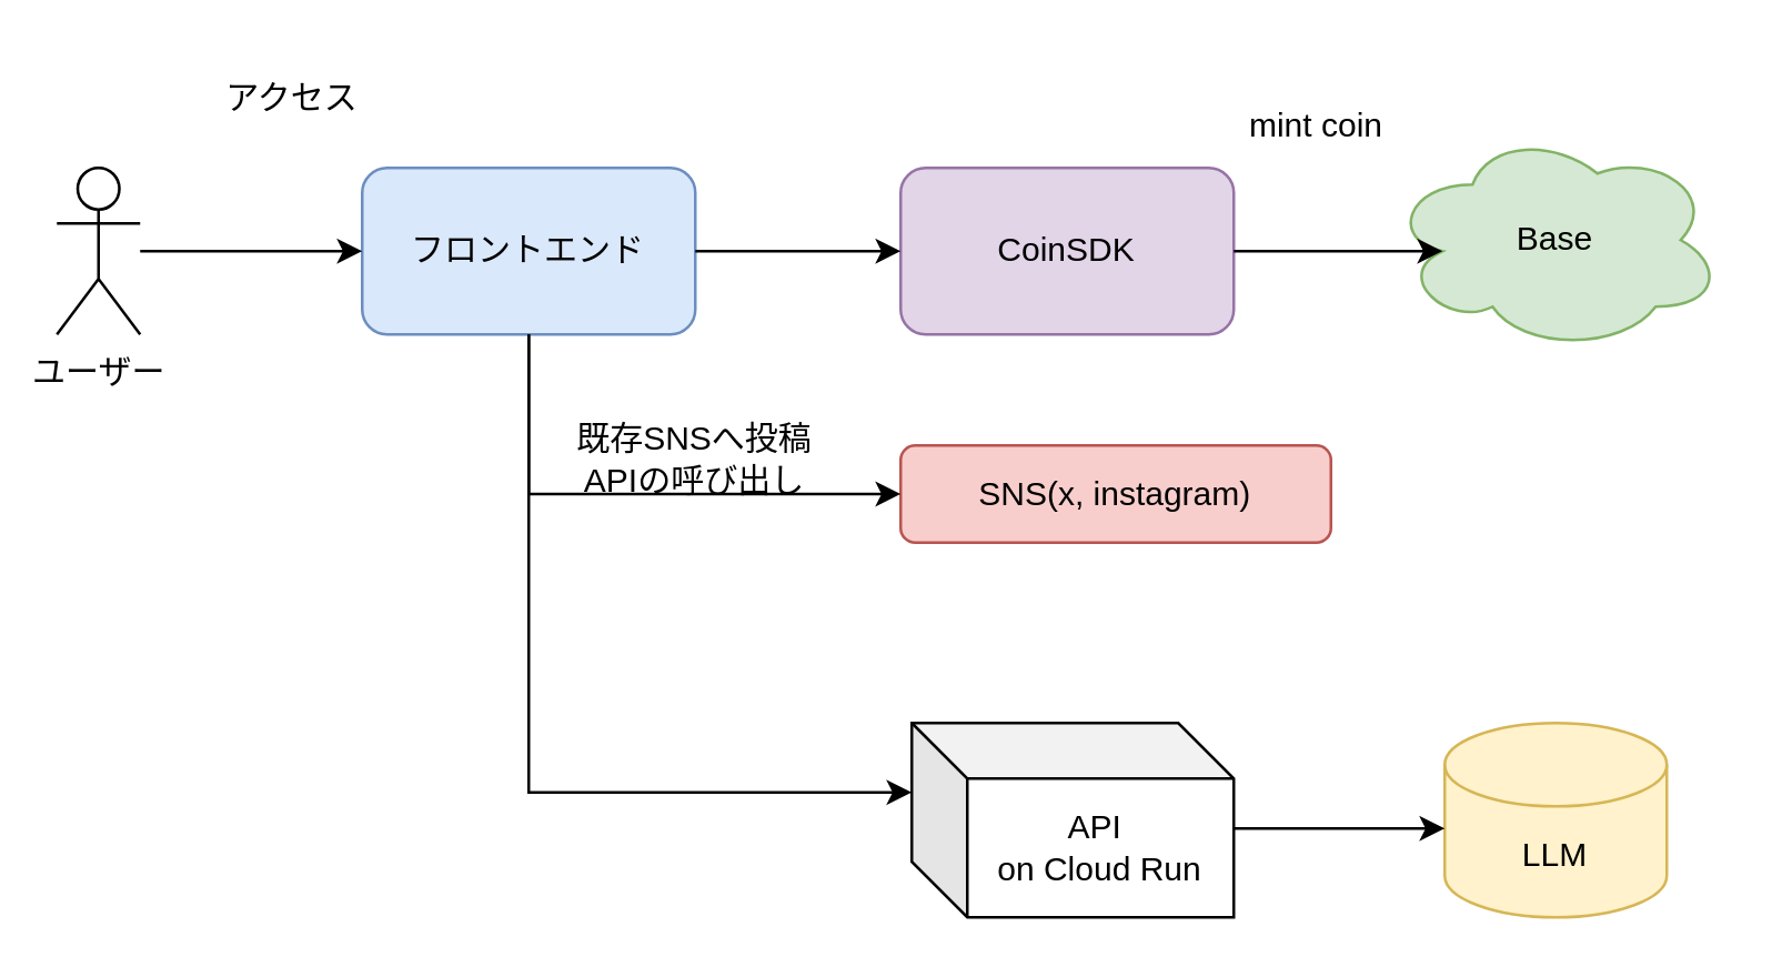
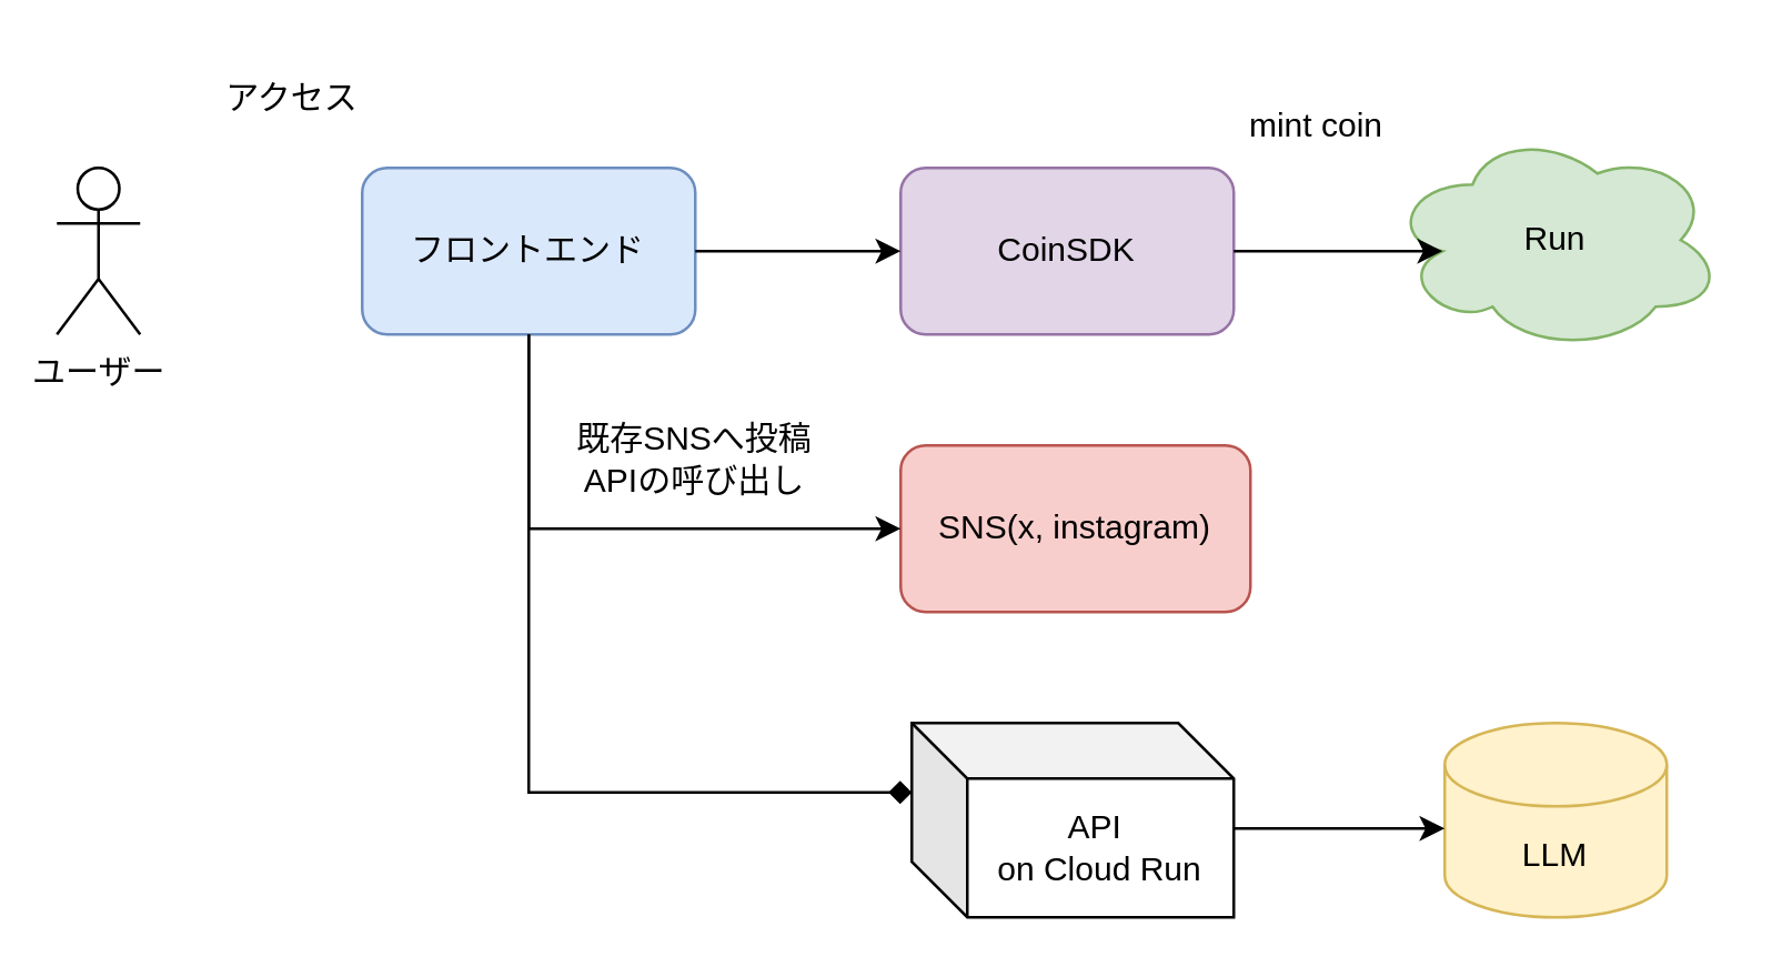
  <mxCell id="0" />
  <mxCell id="1" parent="0" />
  <mxCell id="2" value="ユーザー" style="shape=umlActor;verticalLabelPosition=bottom;verticalAlign=top;html=1;outlineConnect=0;" vertex="1" parent="1"><mxGeometry x="20" y="60" width="30" height="60" as="geometry" /></mxCell>
  <mxCell id="3" value="フロントエンド" style="whiteSpace=wrap;html=1;fillColor=#dae8fc;strokeColor=#6c8ebf;rounded=1;" vertex="1" parent="1"><mxGeometry x="130" y="60" width="120" height="60" as="geometry" /></mxCell>
- <mxCell id="4" value="Base" style="ellipse;shape=cloud;whiteSpace=wrap;html=1;fillColor=#d5e8d4;strokeColor=#82b366;" vertex="1" parent="1"><mxGeometry x="500" y="46" width="120" height="80" as="geometry" /></mxCell>
+ <mxCell id="4" value="Run" style="ellipse;shape=cloud;whiteSpace=wrap;html=1;fillColor=#d5e8d4;strokeColor=#82b366;" vertex="1" parent="1"><mxGeometry x="500" y="46" width="120" height="80" as="geometry" /></mxCell>
  <mxCell id="5" value="CoinSDK" style="rounded=1;whiteSpace=wrap;html=1;fillColor=#e1d5e7;strokeColor=#9673a6;" vertex="1" parent="1"><mxGeometry x="324" y="60" width="120" height="60" as="geometry" /></mxCell>
  <mxCell id="6" value="LLM" style="shape=cylinder3;whiteSpace=wrap;html=1;boundedLbl=1;backgroundOutline=1;size=15;fillColor=#fff2cc;strokeColor=#d6b656;" vertex="1" parent="1"><mxGeometry x="520" y="260" width="80" height="70" as="geometry" /></mxCell>
  <mxCell id="7" value="API&amp;nbsp;&lt;div&gt;on Cloud Run&lt;/div&gt;" style="shape=cube;whiteSpace=wrap;html=1;boundedLbl=1;backgroundOutline=1;darkOpacity=0.05;darkOpacity2=0.1;" vertex="1" parent="1"><mxGeometry x="328" y="260" width="116" height="70" as="geometry" /></mxCell>
- <mxCell id="8" value="" style="endArrow=classic;html=1;rounded=0;" edge="1" parent="1" source="2" target="3"><mxGeometry width="50" height="50" relative="1" as="geometry"><mxPoint x="360" y="140" as="sourcePoint" /><mxPoint x="410" y="90" as="targetPoint" /></mxGeometry></mxCell>
  <mxCell id="9" value="" style="endArrow=classic;html=1;rounded=0;exitX=1;exitY=0.5;exitDx=0;exitDy=0;" edge="1" parent="1" source="3" target="5"><mxGeometry width="50" height="50" relative="1" as="geometry"><mxPoint x="60" y="100" as="sourcePoint" /><mxPoint x="140" y="100" as="targetPoint" /></mxGeometry></mxCell>
  <mxCell id="10" value="" style="endArrow=classic;html=1;rounded=0;exitX=1;exitY=0.5;exitDx=0;exitDy=0;entryX=0.16;entryY=0.55;entryDx=0;entryDy=0;entryPerimeter=0;" edge="1" parent="1" source="5" target="4"><mxGeometry width="50" height="50" relative="1" as="geometry"><mxPoint x="260" y="100" as="sourcePoint" /><mxPoint x="334" y="100" as="targetPoint" /></mxGeometry></mxCell>
  <mxCell id="11" value="" style="endArrow=classic;html=1;rounded=0;exitX=0;exitY=0;exitDx=116;exitDy=45;entryX=0;entryY=0;entryDx=0;entryDy=45;entryPerimeter=0;exitPerimeter=0;" edge="1" parent="1"><mxGeometry width="50" height="50" relative="1" as="geometry"><mxPoint x="444" y="298" as="sourcePoint" /><mxPoint x="520" y="298" as="targetPoint" /></mxGeometry></mxCell>
- <mxCell id="12" value="" style="endArrow=classic;html=1;rounded=0;exitX=0.5;exitY=1;exitDx=0;exitDy=0;entryX=0;entryY=0;entryDx=0;entryDy=25;entryPerimeter=0;edgeStyle=orthogonalEdgeStyle;" edge="1" parent="1" source="3" target="7"><mxGeometry width="50" height="50" relative="1" as="geometry"><mxPoint x="260" y="100" as="sourcePoint" /><mxPoint x="334" y="100" as="targetPoint" /></mxGeometry></mxCell>
+ <mxCell id="12" value="" style="endArrow=diamond;html=1;rounded=0;exitX=0.5;exitY=1;exitDx=0;exitDy=0;entryX=0;entryY=0;entryDx=0;entryDy=25;entryPerimeter=0;edgeStyle=orthogonalEdgeStyle;" edge="1" parent="1" source="3" target="7"><mxGeometry width="50" height="50" relative="1" as="geometry"><mxPoint x="260" y="100" as="sourcePoint" /><mxPoint x="334" y="100" as="targetPoint" /></mxGeometry></mxCell>
  <mxCell id="13" value="mint coin" style="text;html=1;align=center;verticalAlign=middle;whiteSpace=wrap;rounded=0;" vertex="1" parent="1"><mxGeometry x="444" y="30" width="60" height="30" as="geometry" /></mxCell>
- <mxCell id="14" value="SNS(x, instagram)" style="rounded=1;whiteSpace=wrap;html=1;fillColor=#f8cecc;strokeColor=#b85450;" vertex="1" parent="1"><mxGeometry x="324" y="160" width="155" height="35" as="geometry" /></mxCell>
+ <mxCell id="14" value="SNS(x, instagram)" style="rounded=1;whiteSpace=wrap;html=1;fillColor=#f8cecc;strokeColor=#b85450;" vertex="1" parent="1"><mxGeometry x="324" y="160" width="126" height="60" as="geometry" /></mxCell>
  <mxCell id="15" value="" style="endArrow=classic;html=1;rounded=0;exitX=0.5;exitY=1;exitDx=0;exitDy=0;entryX=0;entryY=0.5;entryDx=0;entryDy=0;edgeStyle=orthogonalEdgeStyle;" edge="1" parent="1" source="3" target="14"><mxGeometry width="50" height="50" relative="1" as="geometry"><mxPoint x="200" y="130" as="sourcePoint" /><mxPoint x="338" y="295" as="targetPoint" /></mxGeometry></mxCell>
  <mxCell id="16" value="アクセス" style="text;html=1;align=center;verticalAlign=middle;whiteSpace=wrap;rounded=0;" vertex="1" parent="1"><mxGeometry x="75" y="20" width="60" height="30" as="geometry" /></mxCell>
  <mxCell id="17" value="既存SNSへ投稿&lt;br&gt;APIの呼び出し" style="text;html=1;align=center;verticalAlign=middle;whiteSpace=wrap;rounded=0;" vertex="1" parent="1"><mxGeometry x="200" y="150" width="100" height="30" as="geometry" /></mxCell>
